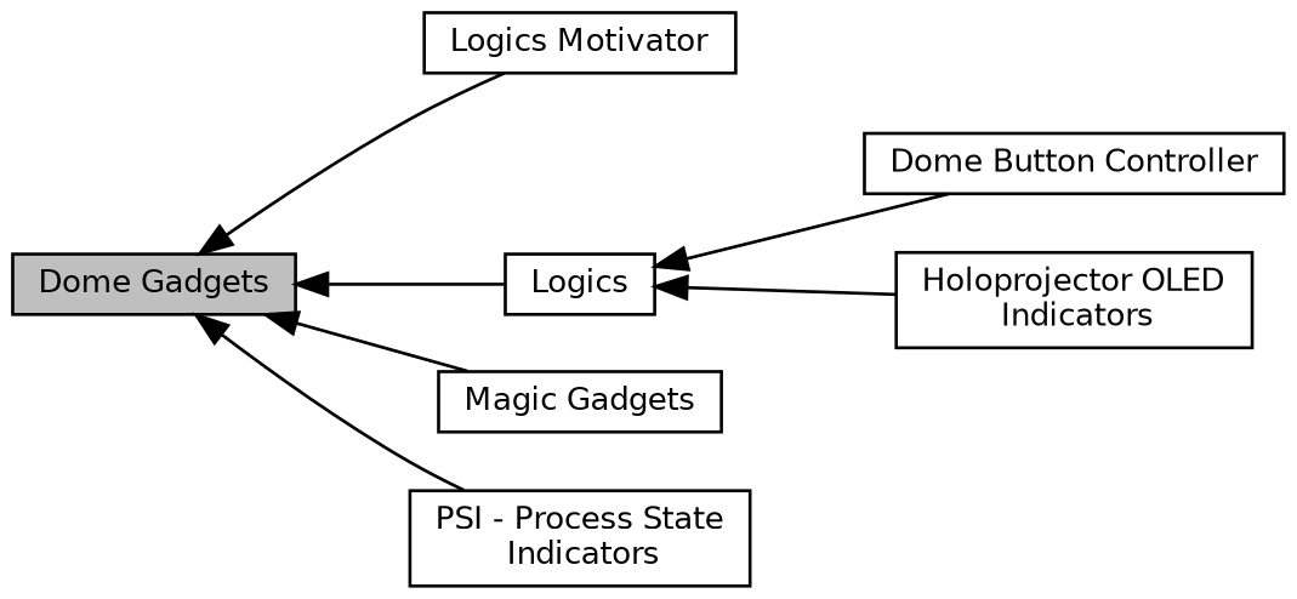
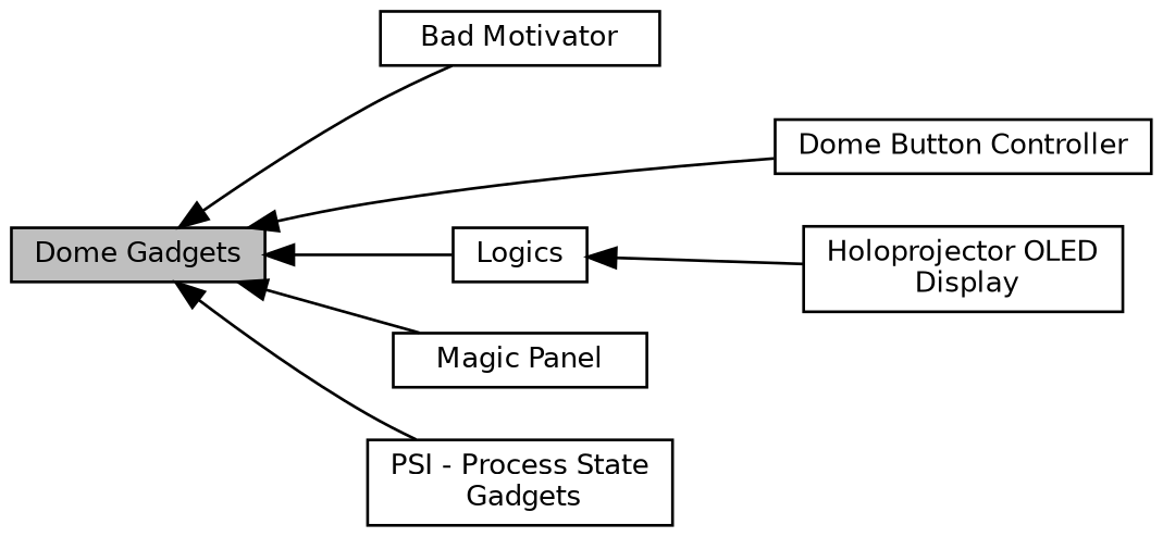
  digraph {
    rankdir=LR
    node [color=black fillcolor=white fontname=Helvetica fontsize=10 shape=box style=filled]
    edge [dir=back fontname=Helvetica fontsize=10 labelfontname=Helvetica labelfontsize=10 shape=plaintext style=solid]
-   n1 [height=0.2 label="Logics Motivator" width=0.4]
+   n1 [height=0.2 label="Bad Motivator" width=0.4]
    n2 [height=0.2 label="Dome Button Controller" width=0.4]
    n3 [fillcolor=grey75 fontcolor=black height=0.2 label="Dome Gadgets" width=0.4]
    n4 [height=0.2 label=Logics width=0.4]
-   n5 [height=0.2 label="Magic Gadgets" width=0.4]
-   n6 [height=0.2 label="PSI - Process State\l Indicators" width=0.4]
-   n7 [height=0.2 label="Holoprojector OLED\l Indicators" width=0.4]
+   n5 [height=0.2 label="Magic Panel" width=0.4]
+   n6 [height=0.2 label="PSI - Process State\l Gadgets" width=0.4]
+   n7 [height=0.2 label="Holoprojector OLED\l Display" width=0.4]
    n3 -> n1
-   n4 -> n2
+   n3 -> n2
    n3 -> n4
    n3 -> n5
    n3 -> n6
    n4 -> n7
  }
